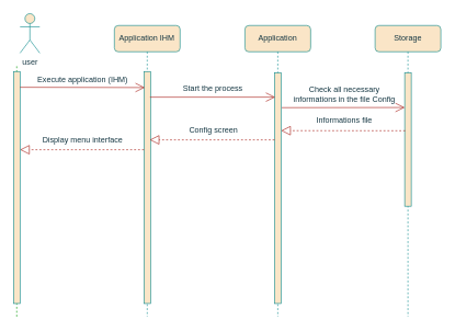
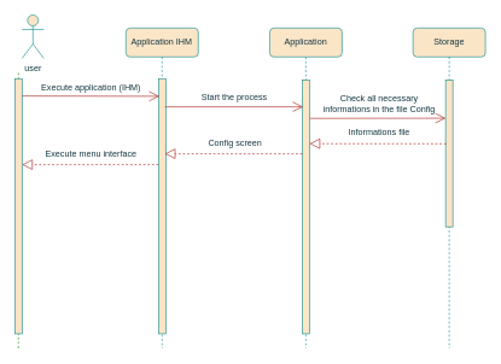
  <mxCell id="0" />
  <mxCell id="1" parent="0" />
  <mxCell id="2" value="" style="endArrow=none;dashed=1;html=1;rounded=1;labelBackgroundColor=#DAD2D8;strokeColor=#009900;fontColor=#143642;" edge="1" parent="1"><mxGeometry width="50" height="50" relative="1" as="geometry"><mxPoint x="25" y="481" as="sourcePoint" /><mxPoint x="25" y="98" as="targetPoint" /></mxGeometry></mxCell>
  <mxCell id="3" value="&lt;span style=&quot;&quot;&gt;Application IHM&lt;/span&gt;" style="shape=umlLifeline;perimeter=lifelinePerimeter;whiteSpace=wrap;html=1;container=0;collapsible=0;recursiveResize=0;outlineConnect=0;rounded=1;fillColor=#FAE5C7;strokeColor=#0F8B8D;fontColor=#143642;" vertex="1" parent="1"><mxGeometry x="173.46" y="38" width="100" height="443" as="geometry" /></mxCell>
  <mxCell id="4" value="user" style="shape=umlActor;verticalLabelPosition=bottom;verticalAlign=top;html=1;rounded=1;fillColor=#FAE5C7;strokeColor=#0F8B8D;fontColor=#143642;" vertex="1" parent="1"><mxGeometry x="30" y="20" width="30" height="60" as="geometry" /></mxCell>
  <mxCell id="5" value="&lt;span style=&quot;&quot;&gt;Application&lt;/span&gt;" style="shape=umlLifeline;perimeter=lifelinePerimeter;whiteSpace=wrap;html=1;container=0;collapsible=0;recursiveResize=0;outlineConnect=0;rounded=1;fillColor=#FAE5C7;strokeColor=#0F8B8D;fontColor=#143642;" vertex="1" parent="1"><mxGeometry x="372" y="38" width="100" height="443" as="geometry" /></mxCell>
  <mxCell id="6" value="&lt;span style=&quot;&quot;&gt;Storage&lt;/span&gt;" style="shape=umlLifeline;perimeter=lifelinePerimeter;whiteSpace=wrap;html=1;container=0;collapsible=0;recursiveResize=0;outlineConnect=0;rounded=1;fillColor=#FAE5C7;strokeColor=#0F8B8D;fontColor=#143642;" vertex="1" parent="1"><mxGeometry x="570" y="38" width="100" height="443" as="geometry" /></mxCell>
  <mxCell id="7" value="" style="html=1;points=[];perimeter=orthogonalPerimeter;rounded=0;glass=0;labelBackgroundColor=none;fillStyle=auto;fillColor=#FAE5C7;strokeColor=#0F8B8D;fontColor=#143642;" vertex="1" parent="1"><mxGeometry x="20" y="108" width="10" height="353" as="geometry" /></mxCell>
  <mxCell id="8" value="" style="html=1;points=[];perimeter=orthogonalPerimeter;rounded=0;glass=0;labelBackgroundColor=none;fillStyle=auto;fillColor=#FAE5C7;strokeColor=#0F8B8D;fontColor=#143642;" vertex="1" parent="1"><mxGeometry x="218.46" y="108" width="10" height="353" as="geometry" /></mxCell>
  <mxCell id="9" value="" style="html=1;points=[];perimeter=orthogonalPerimeter;rounded=0;glass=0;labelBackgroundColor=none;fillStyle=auto;fillColor=#FAE5C7;strokeColor=#0F8B8D;fontColor=#143642;" vertex="1" parent="1"><mxGeometry x="417" y="110" width="10" height="351" as="geometry" /></mxCell>
  <mxCell id="10" value="" style="html=1;points=[];perimeter=orthogonalPerimeter;rounded=0;glass=0;labelBackgroundColor=none;fillStyle=auto;fillColor=#FAE5C7;strokeColor=#0F8B8D;fontColor=#143642;" vertex="1" parent="1"><mxGeometry x="615" y="110" width="10" height="203" as="geometry" /></mxCell>
  <mxCell id="11" value="Execute application (IHM)" style="text;html=1;align=center;verticalAlign=middle;resizable=0;points=[];autosize=1;strokeColor=none;fillColor=none;rounded=1;fontColor=#143642;" vertex="1" parent="1"><mxGeometry x="40" y="105" width="170" height="30" as="geometry" /></mxCell>
  <mxCell id="12" value="" style="endArrow=open;endFill=1;endSize=12;html=1;rounded=1;entryX=0.118;entryY=0.021;entryDx=0;entryDy=0;entryPerimeter=0;labelBackgroundColor=#DAD2D8;strokeColor=#A8201A;fontColor=#143642;" edge="1" parent="1"><mxGeometry width="160" relative="1" as="geometry"><mxPoint x="30" y="132" as="sourcePoint" /><mxPoint x="219.64" y="132.423" as="targetPoint" /></mxGeometry></mxCell>
  <mxCell id="13" value="Start the process" style="text;html=1;align=center;verticalAlign=middle;resizable=0;points=[];autosize=1;strokeColor=none;fillColor=none;rounded=1;fontColor=#143642;" vertex="1" parent="1"><mxGeometry x="253" y="119" width="140" height="30" as="geometry" /></mxCell>
  <mxCell id="14" value="" style="endArrow=open;endFill=1;endSize=12;html=1;rounded=1;exitX=0.913;exitY=0.022;exitDx=0;exitDy=0;exitPerimeter=0;labelBackgroundColor=#DAD2D8;strokeColor=#A8201A;fontColor=#143642;" edge="1" parent="1"><mxGeometry width="160" relative="1" as="geometry"><mxPoint x="227.59" y="147.016" as="sourcePoint" /><mxPoint x="418" y="147" as="targetPoint" /></mxGeometry></mxCell>
  <mxCell id="15" value="Check all necessary &lt;br&gt;informations in the file Config" style="text;html=1;align=center;verticalAlign=middle;resizable=0;points=[];autosize=1;strokeColor=none;fillColor=none;rounded=1;fontColor=#143642;" vertex="1" parent="1"><mxGeometry x="433.43" y="122" width="180" height="40" as="geometry" /></mxCell>
  <mxCell id="16" value="" style="endArrow=open;endFill=1;endSize=12;html=1;rounded=1;labelBackgroundColor=#DAD2D8;strokeColor=#A8201A;fontColor=#143642;entryX=-0.094;entryY=0.672;entryDx=0;entryDy=0;entryPerimeter=0;" edge="1" parent="1"><mxGeometry width="160" relative="1" as="geometry"><mxPoint x="428" y="163" as="sourcePoint" /><mxPoint x="615.06" y="162.762" as="targetPoint" /></mxGeometry></mxCell>
  <mxCell id="17" value="Informations file" style="text;html=1;align=center;verticalAlign=middle;resizable=0;points=[];autosize=1;strokeColor=none;fillColor=none;rounded=1;fontColor=#143642;" vertex="1" parent="1"><mxGeometry x="463.43" y="168" width="120" height="30" as="geometry" /></mxCell>
  <mxCell id="18" value="" style="endArrow=block;dashed=1;endFill=0;endSize=12;html=1;rounded=1;labelBackgroundColor=#DAD2D8;strokeColor=#A8201A;fontColor=#143642;exitX=0.077;exitY=0.817;exitDx=0;exitDy=0;exitPerimeter=0;" edge="1" parent="1"><mxGeometry width="160" relative="1" as="geometry"><mxPoint x="615.77" y="198.157" as="sourcePoint" /><mxPoint x="427.097" y="198" as="targetPoint" /></mxGeometry></mxCell>
  <mxCell id="19" value="Config screen" style="text;html=1;align=center;verticalAlign=middle;resizable=0;points=[];autosize=1;strokeColor=none;fillColor=none;rounded=1;fontColor=#143642;" vertex="1" parent="1"><mxGeometry x="268.6" y="183" width="110" height="30" as="geometry" /></mxCell>
  <mxCell id="20" value="" style="endArrow=block;dashed=1;endFill=0;endSize=12;html=1;rounded=1;labelBackgroundColor=#DAD2D8;strokeColor=#A8201A;fontColor=#143642;" edge="1" parent="1"><mxGeometry width="160" relative="1" as="geometry"><mxPoint x="417.1" y="212" as="sourcePoint" /><mxPoint x="227.267" y="212" as="targetPoint" /></mxGeometry></mxCell>
- <mxCell id="21" value="Display menu interface" style="text;html=1;align=center;verticalAlign=middle;resizable=0;points=[];autosize=1;strokeColor=none;fillColor=none;rounded=1;fontColor=#143642;" vertex="1" parent="1"><mxGeometry x="50.06" y="197" width="150" height="30" as="geometry" /></mxCell>
+ <mxCell id="21" value="Execute menu interface" style="text;html=1;align=center;verticalAlign=middle;resizable=0;points=[];autosize=1;strokeColor=none;fillColor=none;rounded=1;fontColor=#143642;" vertex="1" parent="1"><mxGeometry x="50.06" y="197" width="150" height="30" as="geometry" /></mxCell>
  <mxCell id="22" value="" style="endArrow=block;dashed=1;endFill=0;endSize=12;html=1;rounded=1;labelBackgroundColor=#DAD2D8;strokeColor=#A8201A;fontColor=#143642;" edge="1" parent="1"><mxGeometry width="160" relative="1" as="geometry"><mxPoint x="218.46" y="227" as="sourcePoint" /><mxPoint x="30" y="227" as="targetPoint" /></mxGeometry></mxCell>
